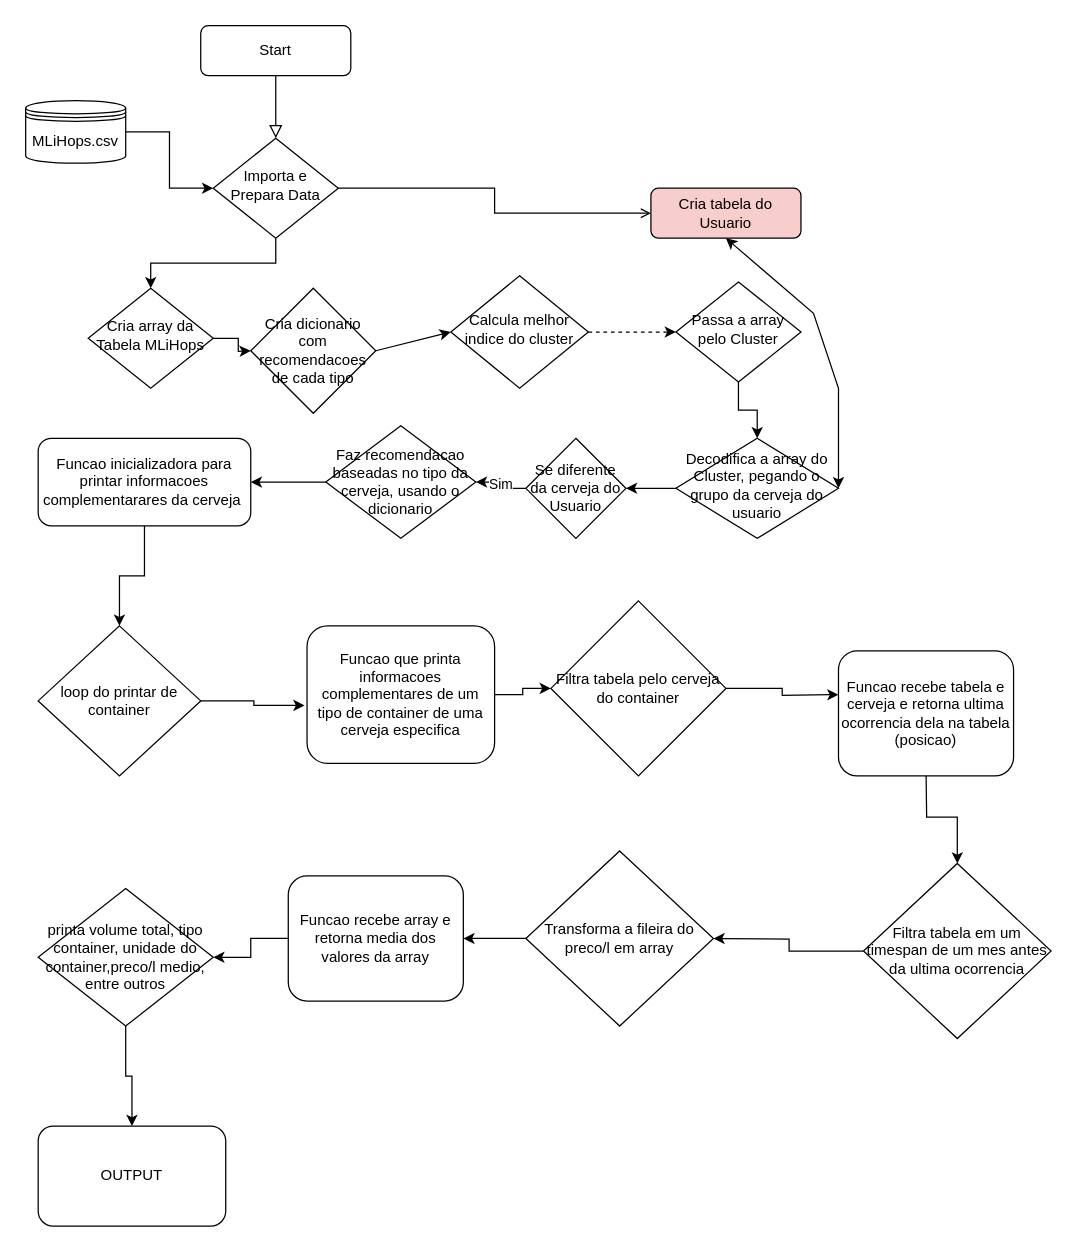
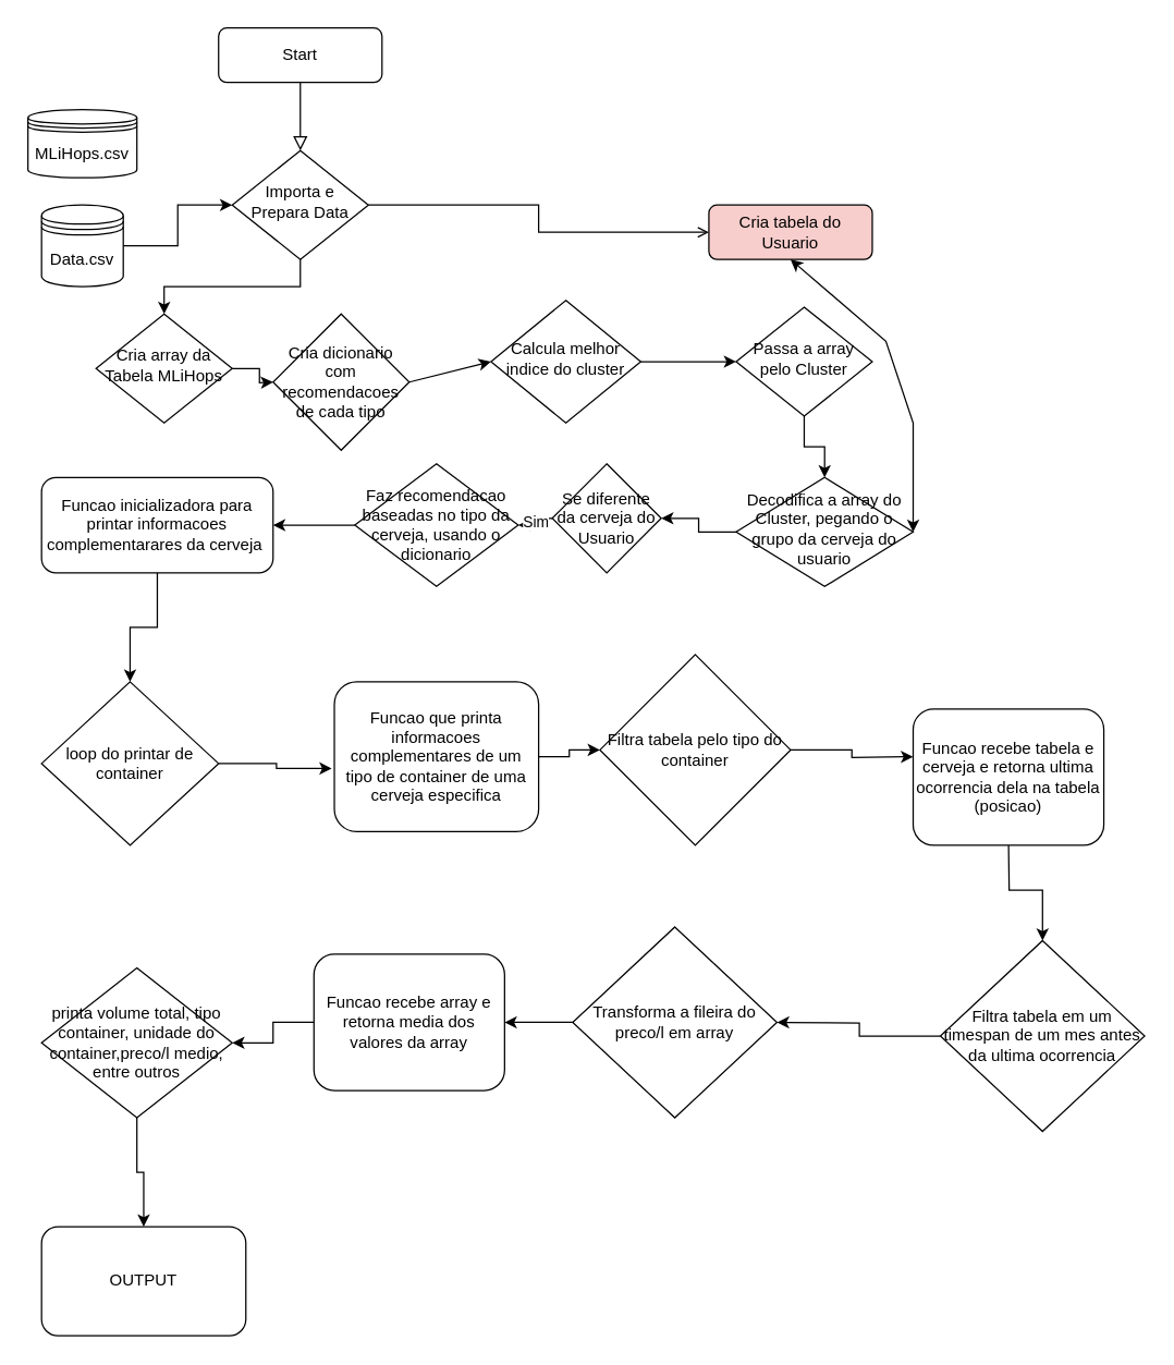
  <mxCell id="0" />
  <mxCell id="1" parent="0" />
  <mxCell id="2" value="" style="rounded=0;html=1;jettySize=auto;orthogonalLoop=1;fontSize=11;endArrow=block;endFill=0;endSize=8;strokeWidth=1;shadow=0;labelBackgroundColor=none;edgeStyle=orthogonalEdgeStyle;" parent="1" source="3" target="4" edge="1"><mxGeometry relative="1" as="geometry" /></mxCell>
  <mxCell id="3" value="Start" style="rounded=1;whiteSpace=wrap;html=1;fontSize=12;glass=0;strokeWidth=1;shadow=0;" parent="1" vertex="1"><mxGeometry x="160" y="20" width="120" height="40" as="geometry" /></mxCell>
  <mxCell id="4" value="Importa e Prepara Data" style="rhombus;whiteSpace=wrap;html=1;shadow=0;fontFamily=Helvetica;fontSize=12;align=center;strokeWidth=1;spacing=6;spacingTop=-4;" parent="1" vertex="1"><mxGeometry x="170" y="110" width="100" height="80" as="geometry" /></mxCell>
  <mxCell id="5" value="Cria tabela do Usuario" style="rounded=1;whiteSpace=wrap;html=1;fontSize=12;glass=0;strokeWidth=1;shadow=0;fillColor=#f8cecc;" parent="1" vertex="1"><mxGeometry x="520" y="150" width="120" height="40" as="geometry" /></mxCell>
  <mxCell id="6" value="" style="edgeStyle=orthogonalEdgeStyle;rounded=0;orthogonalLoop=1;jettySize=auto;html=1;entryX=0;entryY=0.5;entryDx=0;entryDy=0;" parent="1" source="7" edge="1"><mxGeometry relative="1" as="geometry"><mxPoint x="200" y="280" as="targetPoint" /></mxGeometry></mxCell>
  <mxCell id="7" value="Cria array da Tabela MLiHops" style="rhombus;whiteSpace=wrap;html=1;shadow=0;fontFamily=Helvetica;fontSize=12;align=center;strokeWidth=1;spacing=6;spacingTop=-4;" parent="1" vertex="1"><mxGeometry x="70" y="230" width="100" height="80" as="geometry" /></mxCell>
- <mxCell id="10" value="" style="edgeStyle=orthogonalEdgeStyle;rounded=0;orthogonalLoop=1;jettySize=auto;html=1;" parent="1" source="11" target="4" edge="1"><mxGeometry relative="1" as="geometry" /></mxCell>
+ <mxCell id="8" value="" style="edgeStyle=orthogonalEdgeStyle;rounded=0;orthogonalLoop=1;jettySize=auto;html=1;" parent="1" source="9" target="4" edge="1"><mxGeometry relative="1" as="geometry" /></mxCell>
+ <mxCell id="9" value="Data.csv" style="shape=datastore;whiteSpace=wrap;html=1;" parent="1" vertex="1"><mxGeometry x="30" y="150" width="60" height="60" as="geometry" /></mxCell>
  <mxCell id="11" value="MLiHops.csv" style="shape=datastore;whiteSpace=wrap;html=1;" parent="1" vertex="1"><mxGeometry x="20" y="80" width="80" height="50" as="geometry" /></mxCell>
  <mxCell id="12" value="" style="endArrow=classic;html=1;rounded=0;edgeStyle=orthogonalEdgeStyle;exitX=0.5;exitY=1;exitDx=0;exitDy=0;entryX=0.5;entryY=0;entryDx=0;entryDy=0;" parent="1" source="4" target="7" edge="1"><mxGeometry width="50" height="50" relative="1" as="geometry"><mxPoint x="390" y="210" as="sourcePoint" /><mxPoint x="440" y="160" as="targetPoint" /></mxGeometry></mxCell>
  <mxCell id="13" value="" style="endArrow=open;html=1;rounded=0;edgeStyle=orthogonalEdgeStyle;exitX=1;exitY=0.5;exitDx=0;exitDy=0;entryX=0;entryY=0.5;entryDx=0;entryDy=0;" parent="1" source="4" edge="1" target="5"><mxGeometry width="50" height="50" relative="1" as="geometry"><mxPoint x="390" y="210" as="sourcePoint" /><mxPoint x="320" y="150" as="targetPoint" /></mxGeometry></mxCell>
  <mxCell id="14" value="Calcula melhor indice do cluster" style="rhombus;whiteSpace=wrap;html=1;shadow=0;fontFamily=Helvetica;fontSize=12;align=center;strokeWidth=1;spacing=6;spacingTop=-4;" parent="1" vertex="1"><mxGeometry x="360" y="220" width="110" height="90" as="geometry" /></mxCell>
- <mxCell id="15" value="" style="endArrow=classic;html=1;rounded=0;edgeStyle=orthogonalEdgeStyle;exitX=1;exitY=0.5;exitDx=0;exitDy=0;entryX=0;entryY=0.5;entryDx=0;entryDy=0;dashed=1;" parent="1" source="14" target="17" edge="1"><mxGeometry width="50" height="50" relative="1" as="geometry"><mxPoint x="460" y="260" as="sourcePoint" /><mxPoint x="530" y="260" as="targetPoint" /></mxGeometry></mxCell>
+ <mxCell id="15" value="" style="endArrow=classic;html=1;rounded=0;edgeStyle=orthogonalEdgeStyle;exitX=1;exitY=0.5;exitDx=0;exitDy=0;entryX=0;entryY=0.5;entryDx=0;entryDy=0;" parent="1" source="14" target="17" edge="1"><mxGeometry width="50" height="50" relative="1" as="geometry"><mxPoint x="460" y="260" as="sourcePoint" /><mxPoint x="530" y="260" as="targetPoint" /></mxGeometry></mxCell>
  <mxCell id="16" value="" style="edgeStyle=orthogonalEdgeStyle;rounded=0;orthogonalLoop=1;jettySize=auto;html=1;" parent="1" source="17" target="19" edge="1"><mxGeometry relative="1" as="geometry" /></mxCell>
  <mxCell id="17" value="Passa a array pelo Cluster" style="rhombus;whiteSpace=wrap;html=1;shadow=0;fontFamily=Helvetica;fontSize=12;align=center;strokeWidth=1;spacing=6;spacingTop=-4;" parent="1" vertex="1"><mxGeometry x="540" y="225" width="100" height="80" as="geometry" /></mxCell>
  <mxCell id="18" value="" style="edgeStyle=orthogonalEdgeStyle;rounded=0;orthogonalLoop=1;jettySize=auto;html=1;" parent="1" source="19" target="22" edge="1"><mxGeometry relative="1" as="geometry" /></mxCell>
  <mxCell id="19" value="Decodifica a array do Cluster, pegando o grupo da cerveja do usuario" style="rhombus;whiteSpace=wrap;html=1;shadow=0;fontFamily=Helvetica;fontSize=12;align=center;strokeWidth=1;spacing=6;spacingTop=-4;" parent="1" vertex="1"><mxGeometry x="540" y="350" width="130" height="80" as="geometry" /></mxCell>
  <mxCell id="20" value="" style="edgeStyle=orthogonalEdgeStyle;rounded=0;orthogonalLoop=1;jettySize=auto;html=1;" parent="1" source="21" target="27" edge="1"><mxGeometry relative="1" as="geometry" /></mxCell>
  <mxCell id="21" value="Funcao inicializadora para printar informacoes complementarares da cerveja&amp;nbsp;" style="rounded=1;whiteSpace=wrap;html=1;" parent="1" vertex="1"><mxGeometry x="30" y="350" width="170" height="70" as="geometry" /></mxCell>
- <mxCell id="22" value="Se diferente da cerveja do Usuario" style="rhombus;whiteSpace=wrap;html=1;" parent="1" vertex="1"><mxGeometry x="420" y="350" width="80" height="80" as="geometry" /></mxCell>
+ <mxCell id="22" value="Se diferente da cerveja do Usuario" style="rhombus;whiteSpace=wrap;html=1;" parent="1" vertex="1"><mxGeometry x="405" y="340" width="80" height="80" as="geometry" /></mxCell>
  <mxCell id="23" value="Sim" style="endArrow=classic;html=1;rounded=0;edgeStyle=orthogonalEdgeStyle;exitX=0;exitY=0.5;exitDx=0;exitDy=0;entryX=1;entryY=0.5;entryDx=0;entryDy=0;" parent="1" source="22" target="25" edge="1"><mxGeometry relative="1" as="geometry"><mxPoint x="360" y="440" as="sourcePoint" /><mxPoint x="460" y="440" as="targetPoint" /></mxGeometry></mxCell>
  <mxCell id="24" value="" style="edgeStyle=orthogonalEdgeStyle;rounded=0;orthogonalLoop=1;jettySize=auto;html=1;" parent="1" source="25" target="21" edge="1"><mxGeometry relative="1" as="geometry" /></mxCell>
  <mxCell id="25" value="Faz recomendacao baseadas no tipo da cerveja, usando o dicionario" style="rhombus;whiteSpace=wrap;html=1;" parent="1" vertex="1"><mxGeometry x="260" y="340" width="120" height="90" as="geometry" /></mxCell>
  <mxCell id="26" value="" style="edgeStyle=orthogonalEdgeStyle;rounded=0;orthogonalLoop=1;jettySize=auto;html=1;entryX=-0.013;entryY=0.578;entryDx=0;entryDy=0;entryPerimeter=0;" parent="1" source="27" target="29" edge="1"><mxGeometry relative="1" as="geometry" /></mxCell>
  <mxCell id="27" value="loop do printar de container" style="rhombus;whiteSpace=wrap;html=1;" parent="1" vertex="1"><mxGeometry x="30" y="500" width="130" height="120" as="geometry" /></mxCell>
  <mxCell id="28" value="" style="edgeStyle=orthogonalEdgeStyle;rounded=0;orthogonalLoop=1;jettySize=auto;html=1;" parent="1" source="29" target="31" edge="1"><mxGeometry relative="1" as="geometry" /></mxCell>
  <mxCell id="29" value="Funcao que printa informacoes complementares de um tipo de container de uma cerveja especifica" style="rounded=1;whiteSpace=wrap;html=1;" parent="1" vertex="1"><mxGeometry x="245" y="500" width="150" height="110" as="geometry" /></mxCell>
  <mxCell id="30" value="" style="edgeStyle=orthogonalEdgeStyle;rounded=0;orthogonalLoop=1;jettySize=auto;html=1;" parent="1" source="31" edge="1"><mxGeometry relative="1" as="geometry"><mxPoint x="670" y="555" as="targetPoint" /></mxGeometry></mxCell>
- <mxCell id="31" value="Filtra tabela pelo cerveja do container" style="rhombus;whiteSpace=wrap;html=1;" parent="1" vertex="1"><mxGeometry x="440" y="480" width="140" height="140" as="geometry" /></mxCell>
+ <mxCell id="31" value="Filtra tabela pelo tipo do container" style="rhombus;whiteSpace=wrap;html=1;" parent="1" vertex="1"><mxGeometry x="440" y="480" width="140" height="140" as="geometry" /></mxCell>
  <mxCell id="32" value="" style="edgeStyle=orthogonalEdgeStyle;rounded=0;orthogonalLoop=1;jettySize=auto;html=1;" parent="1" target="35" edge="1"><mxGeometry relative="1" as="geometry"><mxPoint x="740" y="615" as="sourcePoint" /></mxGeometry></mxCell>
  <mxCell id="33" value="" style="edgeStyle=orthogonalEdgeStyle;rounded=0;orthogonalLoop=1;jettySize=auto;html=1;" parent="1" source="34" target="42" edge="1"><mxGeometry relative="1" as="geometry" /></mxCell>
  <mxCell id="34" value="printa volume total, tipo container, unidade do container,preco/l medio, entre outros" style="rhombus;whiteSpace=wrap;html=1;" parent="1" vertex="1"><mxGeometry x="30" y="710" width="140" height="110" as="geometry" /></mxCell>
  <mxCell id="35" value="Filtra tabela em um timespan de um mes antes da ultima ocorrencia" style="rhombus;whiteSpace=wrap;html=1;" parent="1" vertex="1"><mxGeometry x="690" y="690" width="150" height="140" as="geometry" /></mxCell>
  <mxCell id="36" value="" style="endArrow=classic;html=1;rounded=0;edgeStyle=orthogonalEdgeStyle;exitX=0;exitY=0.5;exitDx=0;exitDy=0;entryX=1;entryY=0.5;entryDx=0;entryDy=0;" parent="1" source="35" edge="1"><mxGeometry width="50" height="50" relative="1" as="geometry"><mxPoint x="390" y="590" as="sourcePoint" /><mxPoint x="570" y="750" as="targetPoint" /></mxGeometry></mxCell>
  <mxCell id="37" value="Funcao recebe tabela e cerveja e retorna ultima ocorrencia dela na tabela (posicao)" style="rounded=1;whiteSpace=wrap;html=1;" parent="1" vertex="1"><mxGeometry x="670" y="520" width="140" height="100" as="geometry" /></mxCell>
  <mxCell id="38" value="" style="edgeStyle=orthogonalEdgeStyle;rounded=0;orthogonalLoop=1;jettySize=auto;html=1;" parent="1" source="39" target="41" edge="1"><mxGeometry relative="1" as="geometry" /></mxCell>
  <mxCell id="39" value="Transforma a fileira do preco/l em array" style="rhombus;whiteSpace=wrap;html=1;" parent="1" vertex="1"><mxGeometry x="420" y="680" width="150" height="140" as="geometry" /></mxCell>
  <mxCell id="40" value="" style="edgeStyle=orthogonalEdgeStyle;rounded=0;orthogonalLoop=1;jettySize=auto;html=1;" parent="1" source="41" target="34" edge="1"><mxGeometry relative="1" as="geometry" /></mxCell>
  <mxCell id="41" value="Funcao recebe array e retorna media dos valores da array" style="rounded=1;whiteSpace=wrap;html=1;" parent="1" vertex="1"><mxGeometry x="230" y="700" width="140" height="100" as="geometry" /></mxCell>
  <mxCell id="42" value="OUTPUT" style="rounded=1;whiteSpace=wrap;html=1;" parent="1" vertex="1"><mxGeometry x="30" y="900" width="150" height="80" as="geometry" /></mxCell>
  <mxCell id="43" value="" style="endArrow=classic;startArrow=classic;html=1;rounded=0;entryX=0.5;entryY=1;entryDx=0;entryDy=0;" edge="1" parent="1" target="5"><mxGeometry width="50" height="50" relative="1" as="geometry"><mxPoint x="670" y="390" as="sourcePoint" /><mxPoint x="490" y="230" as="targetPoint" /><Array as="points"><mxPoint x="670" y="310" /><mxPoint x="650" y="250" /></Array></mxGeometry></mxCell>
  <mxCell id="44" value="" style="endArrow=classic;html=1;rounded=0;exitX=1;exitY=0.5;exitDx=0;exitDy=0;entryX=0;entryY=0.5;entryDx=0;entryDy=0;" edge="1" parent="1" target="14"><mxGeometry width="50" height="50" relative="1" as="geometry"><mxPoint x="300" y="280" as="sourcePoint" /><mxPoint x="490" y="300" as="targetPoint" /></mxGeometry></mxCell>
  <mxCell id="45" value="Cria dicionario com recomendacoes de cada tipo" style="rhombus;whiteSpace=wrap;html=1;" vertex="1" parent="1"><mxGeometry x="200" y="230" width="100" height="100" as="geometry" /></mxCell>
